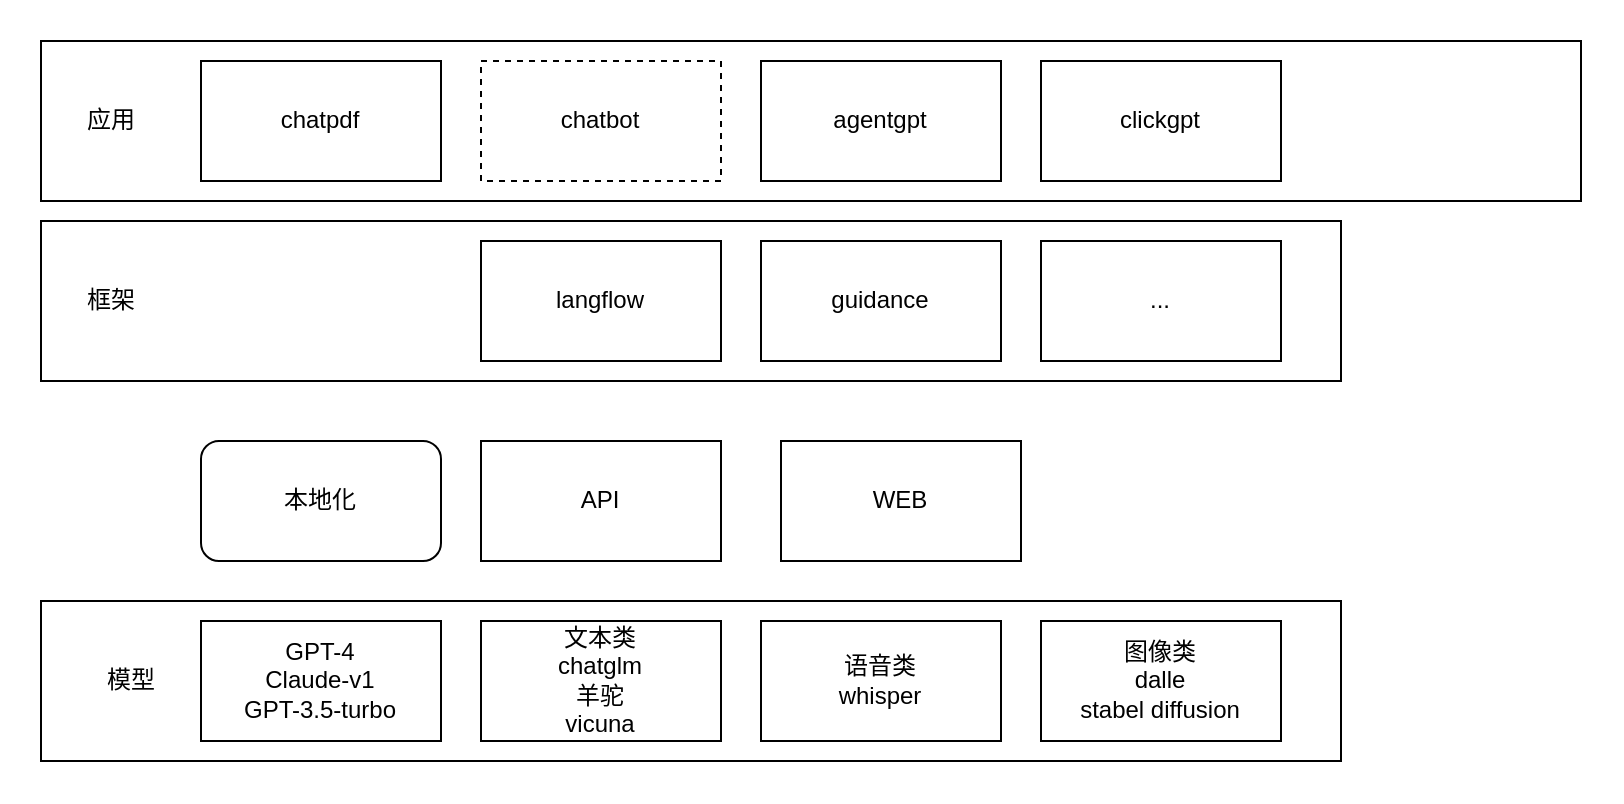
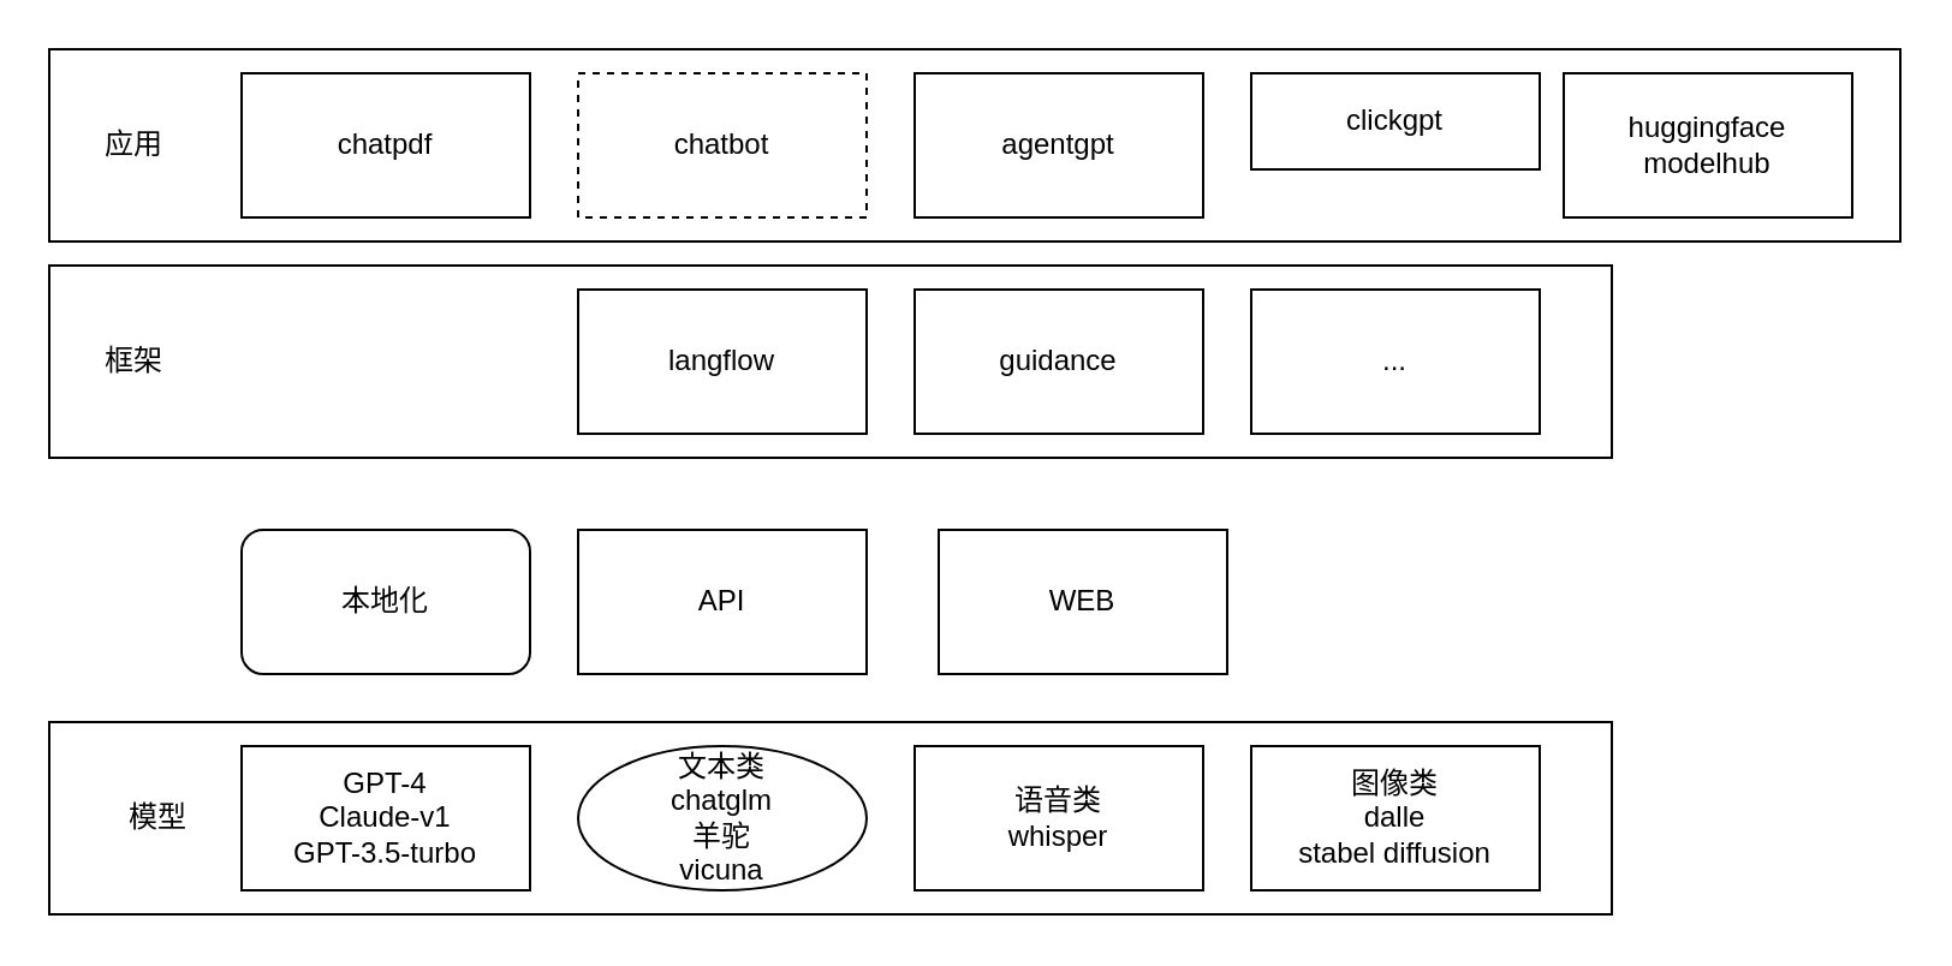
  <mxCell id="0" />
  <mxCell id="1" parent="0" />
  <mxCell id="2" value="" style="rounded=0;whiteSpace=wrap;html=1;" vertex="1" parent="1"><mxGeometry x="20" y="300" width="650" height="80" as="geometry" /></mxCell>
  <mxCell id="3" value="GPT-4&lt;br&gt;Claude-v1&lt;br&gt;GPT-3.5-turbo" style="rounded=0;whiteSpace=wrap;html=1;" vertex="1" parent="1"><mxGeometry x="100" y="310" width="120" height="60" as="geometry" /></mxCell>
- <mxCell id="4" value="文本类&lt;br&gt;chatglm&lt;br&gt;羊驼&lt;br&gt;vicuna" style="rounded=0;whiteSpace=wrap;html=1;" vertex="1" parent="1"><mxGeometry x="240" y="310" width="120" height="60" as="geometry" /></mxCell>
+ <mxCell id="4" value="文本类&lt;br&gt;chatglm&lt;br&gt;羊驼&lt;br&gt;vicuna" style="ellipse;whiteSpace=wrap;html=1;" vertex="1" parent="1"><mxGeometry x="240" y="310" width="120" height="60" as="geometry" /></mxCell>
  <mxCell id="5" value="语音类&lt;br&gt;whisper" style="rounded=0;whiteSpace=wrap;html=1;" vertex="1" parent="1"><mxGeometry x="380" y="310" width="120" height="60" as="geometry" /></mxCell>
  <mxCell id="6" value="图像类&lt;br&gt;dalle&lt;br&gt;stabel diffusion" style="rounded=0;whiteSpace=wrap;html=1;" vertex="1" parent="1"><mxGeometry x="520" y="310" width="120" height="60" as="geometry" /></mxCell>
  <mxCell id="7" value="本地化" style="whiteSpace=wrap;html=1;rounded=1;" vertex="1" parent="1"><mxGeometry x="100" y="220" width="120" height="60" as="geometry" /></mxCell>
  <mxCell id="8" value="API" style="rounded=0;whiteSpace=wrap;html=1;" vertex="1" parent="1"><mxGeometry x="240" y="220" width="120" height="60" as="geometry" /></mxCell>
  <mxCell id="9" value="WEB" style="rounded=0;whiteSpace=wrap;html=1;" vertex="1" parent="1"><mxGeometry x="390" y="220" width="120" height="60" as="geometry" /></mxCell>
  <mxCell id="10" value="" style="rounded=0;whiteSpace=wrap;html=1;" vertex="1" parent="1"><mxGeometry x="20" y="110" width="650" height="80" as="geometry" /></mxCell>
  <mxCell id="11" value="langflow" style="rounded=0;whiteSpace=wrap;html=1;" vertex="1" parent="1"><mxGeometry x="240" y="120" width="120" height="60" as="geometry" /></mxCell>
  <mxCell id="12" value="guidance" style="rounded=0;whiteSpace=wrap;html=1;" vertex="1" parent="1"><mxGeometry x="380" y="120" width="120" height="60" as="geometry" /></mxCell>
  <mxCell id="13" value="..." style="rounded=0;whiteSpace=wrap;html=1;" vertex="1" parent="1"><mxGeometry x="520" y="120" width="120" height="60" as="geometry" /></mxCell>
  <mxCell id="14" value="模型" style="text;html=1;align=center;verticalAlign=middle;resizable=0;points=[];autosize=1;strokeColor=none;fillColor=none;" vertex="1" parent="1"><mxGeometry x="40" y="325" width="50" height="30" as="geometry" /></mxCell>
  <mxCell id="15" value="框架" style="text;html=1;align=center;verticalAlign=middle;resizable=0;points=[];autosize=1;strokeColor=none;fillColor=none;" vertex="1" parent="1"><mxGeometry x="30" y="135" width="50" height="30" as="geometry" /></mxCell>
  <mxCell id="16" value="" style="rounded=0;whiteSpace=wrap;html=1;" vertex="1" parent="1"><mxGeometry x="20" y="20" width="770" height="80" as="geometry" /></mxCell>
  <mxCell id="17" value="chatpdf" style="rounded=0;whiteSpace=wrap;html=1;" vertex="1" parent="1"><mxGeometry x="100" width="120" height="60" as="geometry" y="30" /></mxCell>
  <mxCell id="18" value="chatbot" style="rounded=0;whiteSpace=wrap;html=1;dashed=1;" vertex="1" parent="1"><mxGeometry x="240" width="120" height="60" as="geometry" y="30" /></mxCell>
  <mxCell id="19" value="agentgpt" style="rounded=0;whiteSpace=wrap;html=1;" vertex="1" parent="1"><mxGeometry x="380" width="120" height="60" as="geometry" y="30" /></mxCell>
- <mxCell id="20" value="clickgpt" style="rounded=0;whiteSpace=wrap;html=1;" vertex="1" parent="1"><mxGeometry x="520" width="120" height="60" as="geometry" y="30" /></mxCell>
+ <mxCell id="20" value="clickgpt" style="rounded=0;whiteSpace=wrap;html=1;" vertex="1" parent="1"><mxGeometry x="520" y="30" width="120" height="40" as="geometry" /></mxCell>
  <mxCell id="21" value="应用" style="text;html=1;align=center;verticalAlign=middle;resizable=0;points=[];autosize=1;strokeColor=none;fillColor=none;" vertex="1" parent="1"><mxGeometry x="30" y="45" width="50" height="30" as="geometry" /></mxCell>
+ <mxCell id="22" value="huggingface&lt;br&gt;modelhub" style="rounded=0;whiteSpace=wrap;html=1;" vertex="1" parent="1"><mxGeometry x="650" width="120" height="60" as="geometry" y="30" /></mxCell>
